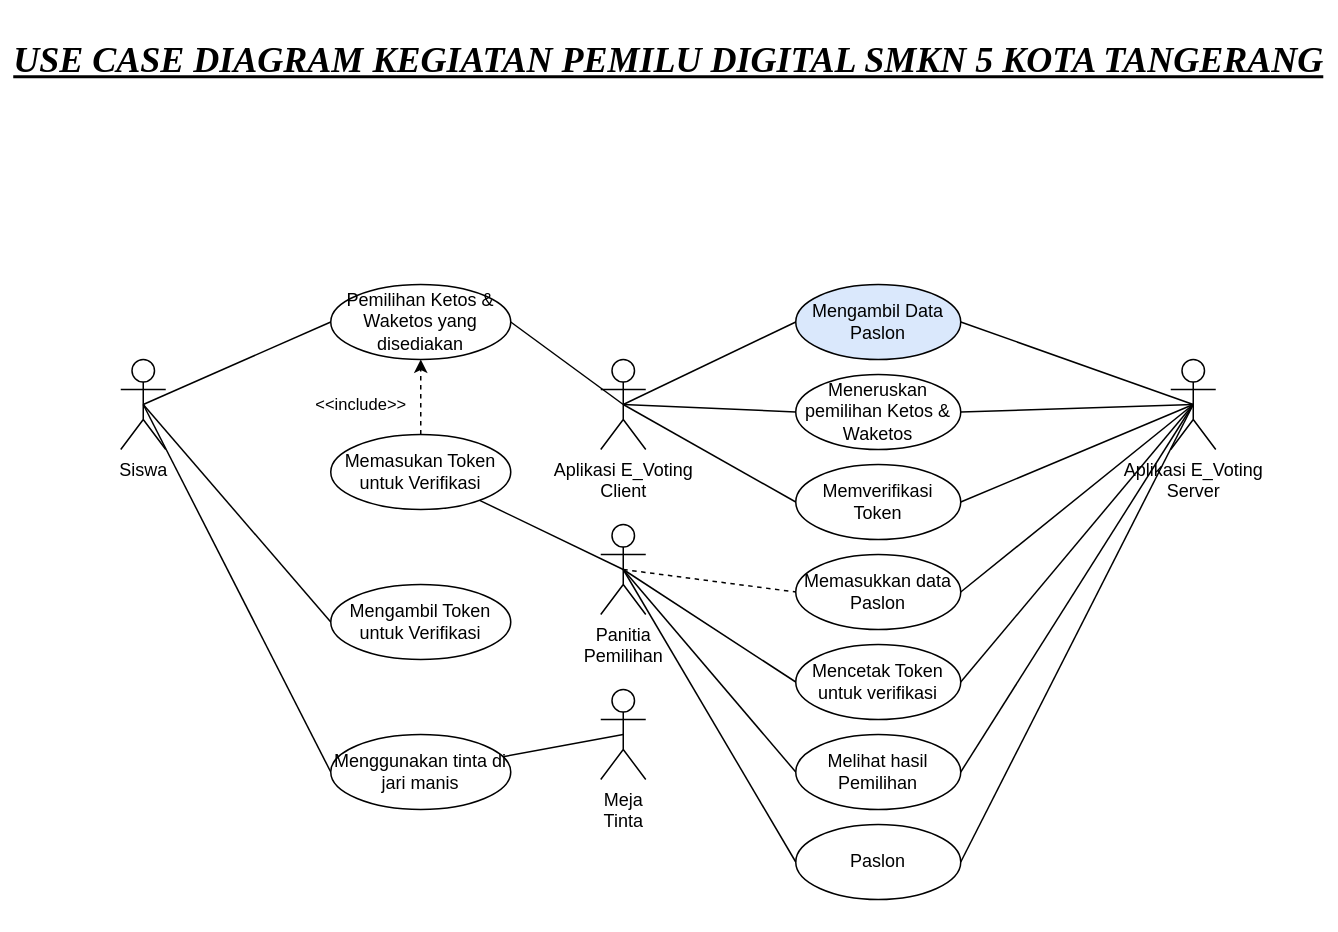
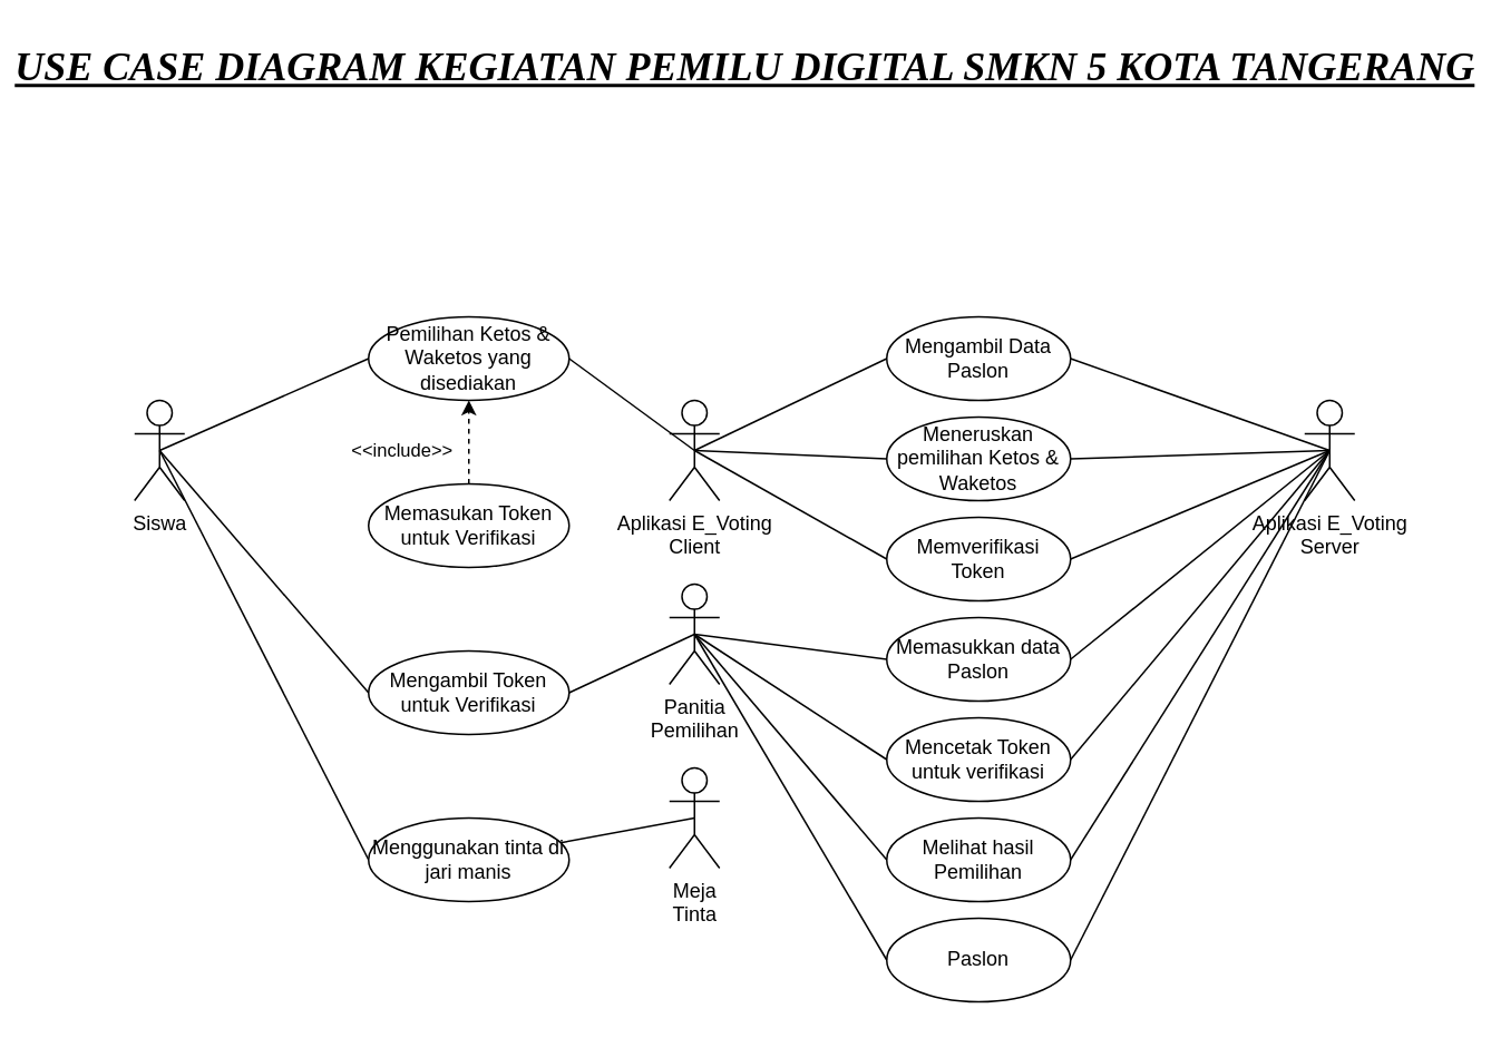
  <mxCell id="0" />
  <mxCell id="1" parent="0" />
  <mxCell id="2" value="" style="group" vertex="1" connectable="0" parent="1"><mxGeometry x="80" y="189" width="730" height="410" as="geometry" /></mxCell>
  <mxCell id="3" value="Siswa" style="shape=umlActor;verticalLabelPosition=bottom;verticalAlign=top;html=1;" vertex="1" parent="2"><mxGeometry y="50" width="30" height="60" as="geometry" /></mxCell>
  <mxCell id="4" value="Pemilihan Ketos &amp;amp; Waketos yang disediakan" style="ellipse;whiteSpace=wrap;html=1;" vertex="1" parent="2"><mxGeometry x="140" width="120" height="50" as="geometry" /></mxCell>
  <mxCell id="5" style="rounded=0;orthogonalLoop=1;jettySize=auto;html=1;exitX=0.5;exitY=0.5;exitDx=0;exitDy=0;exitPerimeter=0;entryX=0;entryY=0.5;entryDx=0;entryDy=0;endArrow=none;endFill=0;" edge="1" parent="2" source="3" target="4"><mxGeometry relative="1" as="geometry" /></mxCell>
  <mxCell id="6" value="Aplikasi E_Voting&lt;br&gt;Client" style="shape=umlActor;verticalLabelPosition=bottom;verticalAlign=top;html=1;" vertex="1" parent="2"><mxGeometry x="320" y="50" width="30" height="60" as="geometry" /></mxCell>
  <mxCell id="7" style="edgeStyle=none;rounded=0;orthogonalLoop=1;jettySize=auto;html=1;exitX=1;exitY=0.5;exitDx=0;exitDy=0;entryX=0.5;entryY=0.5;entryDx=0;entryDy=0;entryPerimeter=0;endArrow=none;endFill=0;" edge="1" parent="2" source="4" target="6"><mxGeometry relative="1" as="geometry" /></mxCell>
  <mxCell id="8" value="&amp;lt;&amp;lt;include&amp;gt;&amp;gt;" style="edgeStyle=none;rounded=0;orthogonalLoop=1;jettySize=auto;html=1;exitX=0.5;exitY=0;exitDx=0;exitDy=0;entryX=0.5;entryY=1;entryDx=0;entryDy=0;endArrow=classic;endFill=1;dashed=1;" edge="1" parent="2" source="9" target="4"><mxGeometry x="-0.2" y="40" relative="1" as="geometry"><mxPoint as="offset" /></mxGeometry></mxCell>
  <mxCell id="9" value="Memasukan Token untuk Verifikasi" style="ellipse;whiteSpace=wrap;html=1;" vertex="1" parent="2"><mxGeometry x="140" y="100" width="120" height="50" as="geometry" /></mxCell>
  <mxCell id="10" value="Aplikasi E_Voting&lt;br&gt;Server" style="shape=umlActor;verticalLabelPosition=bottom;verticalAlign=top;html=1;" vertex="1" parent="2"><mxGeometry x="700" y="50" width="30" height="60" as="geometry" /></mxCell>
- <mxCell id="11" value="Mengambil Data Paslon" style="ellipse;whiteSpace=wrap;html=1;fillColor=#dae8fc;" vertex="1" parent="2"><mxGeometry x="450" width="110" height="50" as="geometry" /></mxCell>
+ <mxCell id="11" value="Mengambil Data Paslon" style="ellipse;whiteSpace=wrap;html=1;" vertex="1" parent="2"><mxGeometry x="450" width="110" height="50" as="geometry" /></mxCell>
  <mxCell id="12" style="edgeStyle=none;rounded=0;orthogonalLoop=1;jettySize=auto;html=1;exitX=0.5;exitY=0.5;exitDx=0;exitDy=0;exitPerimeter=0;entryX=0;entryY=0.5;entryDx=0;entryDy=0;endArrow=none;endFill=0;" edge="1" parent="2" source="6" target="11"><mxGeometry relative="1" as="geometry" /></mxCell>
  <mxCell id="13" style="edgeStyle=none;rounded=0;orthogonalLoop=1;jettySize=auto;html=1;exitX=0.5;exitY=0.5;exitDx=0;exitDy=0;exitPerimeter=0;entryX=1;entryY=0.5;entryDx=0;entryDy=0;endArrow=none;endFill=0;" edge="1" parent="2" source="10" target="11"><mxGeometry relative="1" as="geometry" /></mxCell>
  <mxCell id="14" value="Meneruskan pemilihan Ketos &amp;amp; Waketos" style="ellipse;whiteSpace=wrap;html=1;" vertex="1" parent="2"><mxGeometry x="450" y="60" width="110" height="50" as="geometry" /></mxCell>
  <mxCell id="15" style="edgeStyle=none;rounded=0;orthogonalLoop=1;jettySize=auto;html=1;exitX=0.5;exitY=0.5;exitDx=0;exitDy=0;exitPerimeter=0;entryX=0;entryY=0.5;entryDx=0;entryDy=0;endArrow=none;endFill=0;" edge="1" parent="2" source="6" target="14"><mxGeometry relative="1" as="geometry" /></mxCell>
  <mxCell id="16" style="edgeStyle=none;rounded=0;orthogonalLoop=1;jettySize=auto;html=1;exitX=0.5;exitY=0.5;exitDx=0;exitDy=0;exitPerimeter=0;entryX=1;entryY=0.5;entryDx=0;entryDy=0;endArrow=none;endFill=0;" edge="1" parent="2" source="10" target="14"><mxGeometry relative="1" as="geometry" /></mxCell>
  <mxCell id="17" value="Memasukkan data Paslon" style="ellipse;whiteSpace=wrap;html=1;" vertex="1" parent="2"><mxGeometry x="450" y="180" width="110" height="50" as="geometry" /></mxCell>
  <mxCell id="18" style="edgeStyle=none;rounded=0;orthogonalLoop=1;jettySize=auto;html=1;exitX=0.5;exitY=0.5;exitDx=0;exitDy=0;exitPerimeter=0;entryX=1;entryY=0.5;entryDx=0;entryDy=0;endArrow=none;endFill=0;" edge="1" parent="2" source="10" target="17"><mxGeometry relative="1" as="geometry" /></mxCell>
  <mxCell id="19" value="Mencetak Token untuk verifikasi" style="ellipse;whiteSpace=wrap;html=1;" vertex="1" parent="2"><mxGeometry x="450" y="240" width="110" height="50" as="geometry" /></mxCell>
  <mxCell id="20" style="edgeStyle=none;rounded=0;orthogonalLoop=1;jettySize=auto;html=1;exitX=0.5;exitY=0.5;exitDx=0;exitDy=0;exitPerimeter=0;entryX=1;entryY=0.5;entryDx=0;entryDy=0;endArrow=none;endFill=0;" edge="1" parent="2" source="10" target="19"><mxGeometry relative="1" as="geometry" /></mxCell>
  <mxCell id="21" value="Melihat hasil Pemilihan" style="ellipse;whiteSpace=wrap;html=1;" vertex="1" parent="2"><mxGeometry x="450" y="300" width="110" height="50" as="geometry" /></mxCell>
  <mxCell id="22" style="edgeStyle=none;rounded=0;orthogonalLoop=1;jettySize=auto;html=1;exitX=0.5;exitY=0.5;exitDx=0;exitDy=0;exitPerimeter=0;entryX=1;entryY=0.5;entryDx=0;entryDy=0;endArrow=none;endFill=0;" edge="1" parent="2" source="10" target="21"><mxGeometry relative="1" as="geometry" /></mxCell>
  <mxCell id="23" style="edgeStyle=none;rounded=0;orthogonalLoop=1;jettySize=auto;html=1;exitX=0.5;exitY=0.5;exitDx=0;exitDy=0;exitPerimeter=0;entryX=0;entryY=0.5;entryDx=0;entryDy=0;endArrow=none;endFill=0;" edge="1" parent="2" source="25" target="19"><mxGeometry relative="1" as="geometry" /></mxCell>
- <mxCell id="24" style="edgeStyle=none;rounded=0;orthogonalLoop=1;jettySize=auto;html=1;exitX=0.5;exitY=0.5;exitDx=0;exitDy=0;exitPerimeter=0;entryX=0;entryY=0.5;entryDx=0;entryDy=0;endArrow=none;endFill=0;dashed=1;" edge="1" parent="2" source="25" target="17"><mxGeometry relative="1" as="geometry" /></mxCell>
+ <mxCell id="24" style="edgeStyle=none;rounded=0;orthogonalLoop=1;jettySize=auto;html=1;exitX=0.5;exitY=0.5;exitDx=0;exitDy=0;exitPerimeter=0;entryX=0;entryY=0.5;entryDx=0;entryDy=0;endArrow=none;endFill=0;" edge="1" parent="2" source="25" target="17"><mxGeometry relative="1" as="geometry" /></mxCell>
  <mxCell id="25" value="Panitia&lt;br&gt;Pemilihan" style="shape=umlActor;verticalLabelPosition=bottom;verticalAlign=top;html=1;" vertex="1" parent="2"><mxGeometry x="320" y="160" width="30" height="60" as="geometry" /></mxCell>
  <mxCell id="26" style="edgeStyle=none;rounded=0;orthogonalLoop=1;jettySize=auto;html=1;exitX=0;exitY=0.5;exitDx=0;exitDy=0;entryX=0.5;entryY=0.5;entryDx=0;entryDy=0;entryPerimeter=0;endArrow=none;endFill=0;" edge="1" parent="2" source="21" target="25"><mxGeometry relative="1" as="geometry" /></mxCell>
  <mxCell id="27" value="Mengambil Token untuk Verifikasi" style="ellipse;whiteSpace=wrap;html=1;" vertex="1" parent="2"><mxGeometry x="140" y="200" width="120" height="50" as="geometry" /></mxCell>
  <mxCell id="28" style="edgeStyle=none;rounded=0;orthogonalLoop=1;jettySize=auto;html=1;exitX=0.5;exitY=0.5;exitDx=0;exitDy=0;exitPerimeter=0;entryX=0;entryY=0.5;entryDx=0;entryDy=0;endArrow=none;endFill=0;" edge="1" parent="2" source="3" target="27"><mxGeometry relative="1" as="geometry" /></mxCell>
- <mxCell id="29" style="edgeStyle=none;rounded=0;orthogonalLoop=1;jettySize=auto;html=1;exitX=0.5;exitY=0.5;exitDx=0;exitDy=0;exitPerimeter=0;endArrow=none;endFill=0;" edge="1" parent="2" source="25" target="9"><mxGeometry relative="1" as="geometry" /></mxCell>
+ <mxCell id="29" style="edgeStyle=none;rounded=0;orthogonalLoop=1;jettySize=auto;html=1;exitX=0.5;exitY=0.5;exitDx=0;exitDy=0;exitPerimeter=0;entryX=1;entryY=0.5;entryDx=0;entryDy=0;endArrow=none;endFill=0;" edge="1" parent="2" source="25" target="27"><mxGeometry relative="1" as="geometry" /></mxCell>
  <mxCell id="30" style="edgeStyle=none;rounded=0;orthogonalLoop=1;jettySize=auto;html=1;exitX=1;exitY=0.5;exitDx=0;exitDy=0;entryX=0.5;entryY=0.5;entryDx=0;entryDy=0;entryPerimeter=0;endArrow=none;endFill=0;" edge="1" parent="2" source="31" target="10"><mxGeometry relative="1" as="geometry" /></mxCell>
  <mxCell id="31" value="Memverifikasi Token" style="ellipse;whiteSpace=wrap;html=1;" vertex="1" parent="2"><mxGeometry x="450" y="120" width="110" height="50" as="geometry" /></mxCell>
  <mxCell id="32" style="edgeStyle=none;rounded=0;orthogonalLoop=1;jettySize=auto;html=1;exitX=0.5;exitY=0.5;exitDx=0;exitDy=0;exitPerimeter=0;entryX=0;entryY=0.5;entryDx=0;entryDy=0;endArrow=none;endFill=0;" edge="1" parent="2" source="6" target="31"><mxGeometry relative="1" as="geometry" /></mxCell>
  <mxCell id="33" value="Paslon" style="ellipse;whiteSpace=wrap;html=1;" vertex="1" parent="2"><mxGeometry x="450" y="360" width="110" height="50" as="geometry" /></mxCell>
  <mxCell id="34" style="edgeStyle=none;rounded=0;orthogonalLoop=1;jettySize=auto;html=1;exitX=0.5;exitY=0.5;exitDx=0;exitDy=0;exitPerimeter=0;entryX=1;entryY=0.5;entryDx=0;entryDy=0;endArrow=none;endFill=0;" edge="1" parent="2" source="10" target="33"><mxGeometry relative="1" as="geometry" /></mxCell>
  <mxCell id="35" style="edgeStyle=none;rounded=0;orthogonalLoop=1;jettySize=auto;html=1;exitX=0.5;exitY=0.5;exitDx=0;exitDy=0;exitPerimeter=0;entryX=0;entryY=0.5;entryDx=0;entryDy=0;endArrow=none;endFill=0;" edge="1" parent="2" source="25" target="33"><mxGeometry relative="1" as="geometry" /></mxCell>
  <mxCell id="36" value="Meja&lt;br&gt;Tinta" style="shape=umlActor;verticalLabelPosition=bottom;verticalAlign=top;html=1;" vertex="1" parent="2"><mxGeometry x="320" y="270" width="30" height="60" as="geometry" /></mxCell>
  <mxCell id="37" style="edgeStyle=none;rounded=0;orthogonalLoop=1;jettySize=auto;html=1;exitX=0;exitY=0.5;exitDx=0;exitDy=0;entryX=0.5;entryY=0.5;entryDx=0;entryDy=0;entryPerimeter=0;endArrow=none;endFill=0;" edge="1" parent="2" source="38" target="3"><mxGeometry relative="1" as="geometry" /></mxCell>
  <mxCell id="38" value="Menggunakan tinta di jari manis" style="ellipse;whiteSpace=wrap;html=1;" vertex="1" parent="2"><mxGeometry x="140" y="300" width="120" height="50" as="geometry" /></mxCell>
  <mxCell id="39" style="edgeStyle=none;rounded=0;orthogonalLoop=1;jettySize=auto;html=1;exitX=0.5;exitY=0.5;exitDx=0;exitDy=0;exitPerimeter=0;endArrow=none;endFill=0;" edge="1" parent="2" source="36" target="38"><mxGeometry relative="1" as="geometry" /></mxCell>
  <mxCell id="40" value="&lt;b&gt;&lt;font size=&quot;1&quot; face=&quot;Times New Roman&quot; style=&quot;&quot;&gt;&lt;i style=&quot;&quot;&gt;&lt;u style=&quot;font-size: 24px;&quot;&gt;USE CASE DIAGRAM KEGIATAN PEMILU DIGITAL SMKN 5 KOTA TANGERANG&lt;/u&gt;&lt;/i&gt;&lt;/font&gt;&lt;/b&gt;" style="text;html=1;resizable=0;autosize=1;align=center;verticalAlign=middle;points=[];fillColor=none;strokeColor=none;rounded=0;" vertex="1" parent="1"><mxGeometry x="20" y="20" width="850" height="40" as="geometry" /></mxCell>
